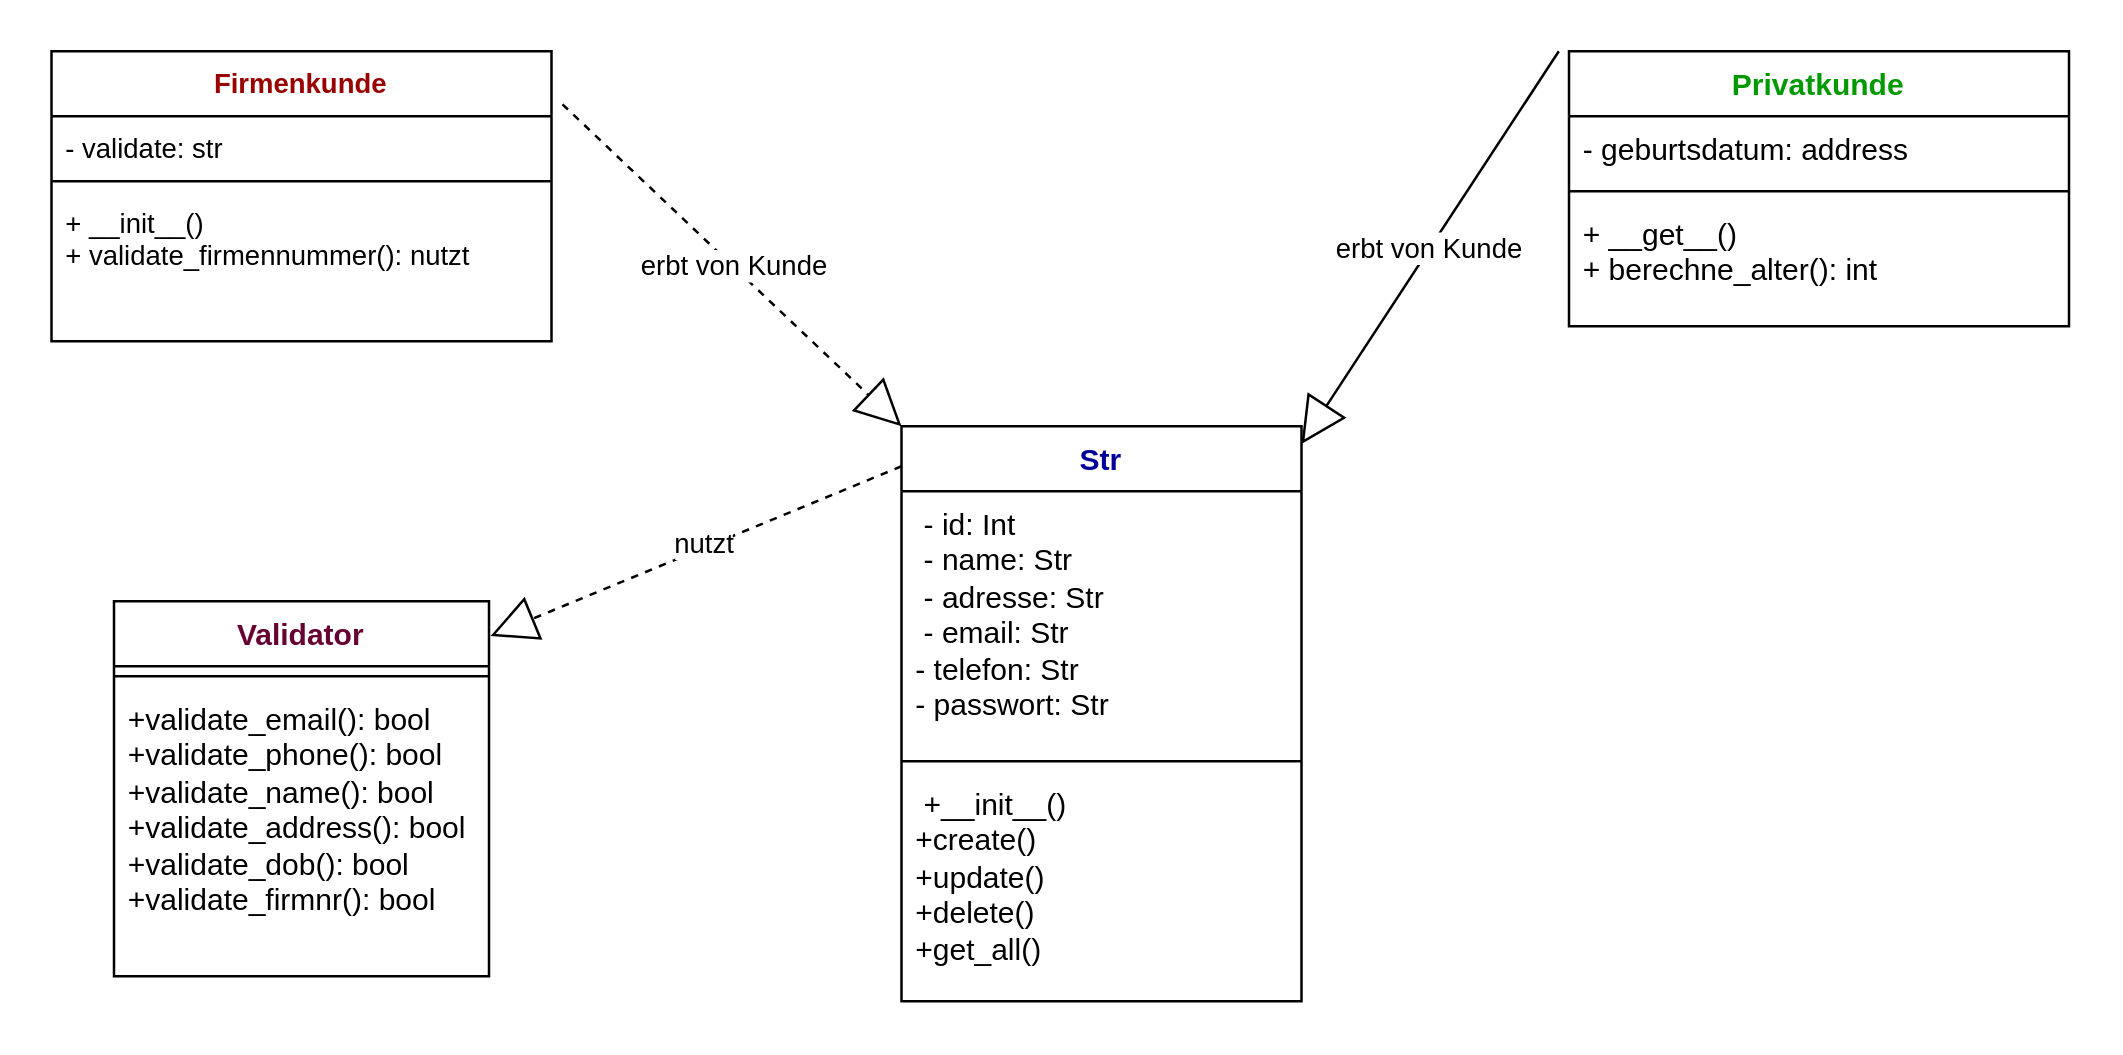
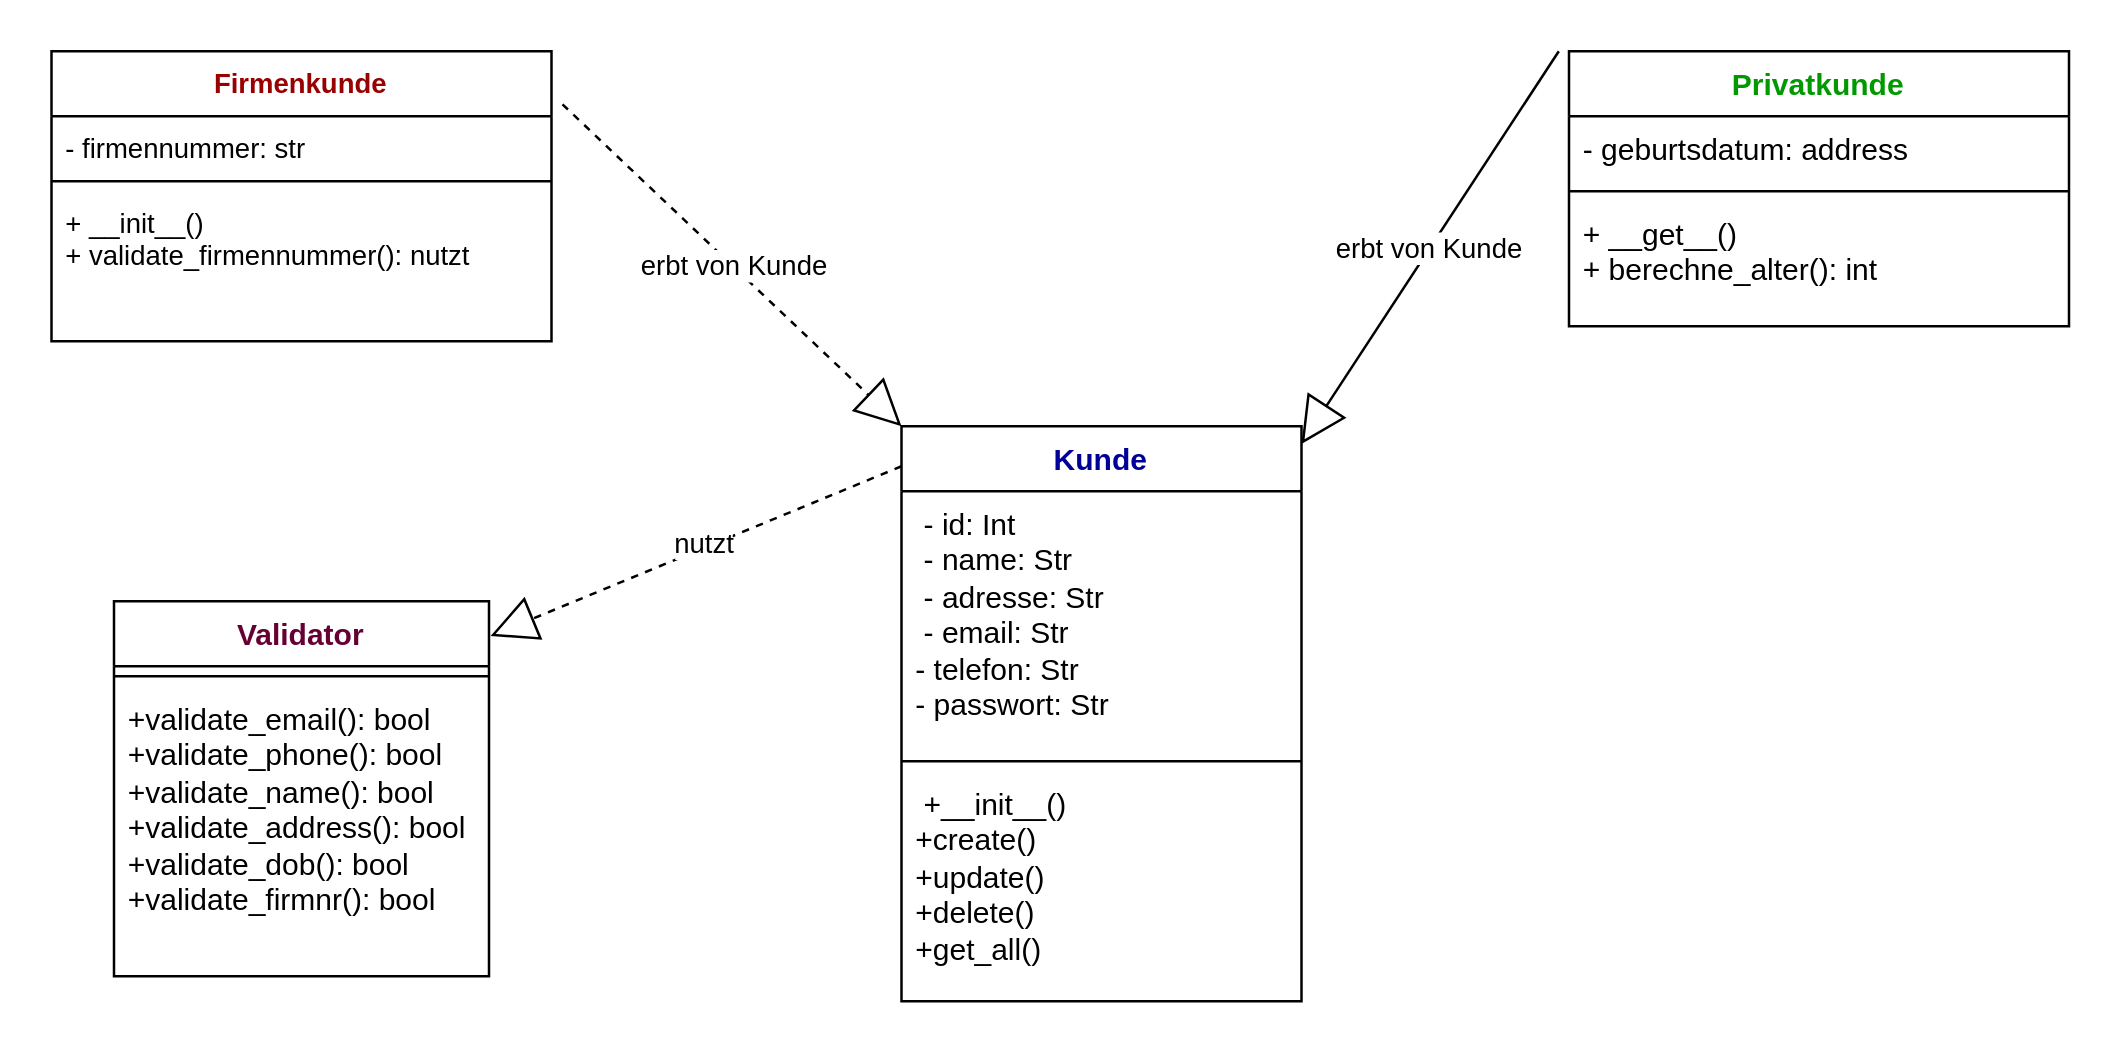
  <mxCell id="0" />
  <mxCell id="1" parent="0" />
- <mxCell id="2" value="&lt;font style=&quot;color: rgb(0, 0, 153);&quot;&gt;Str           &lt;/font&gt;" style="swimlane;fontStyle=1;align=center;verticalAlign=top;childLayout=stackLayout;horizontal=1;startSize=26;horizontalStack=0;resizeParent=1;resizeParentMax=0;resizeLast=0;collapsible=1;marginBottom=0;whiteSpace=wrap;html=1;" vertex="1" parent="1"><mxGeometry x="360" y="170" width="160" height="230" as="geometry"><mxRectangle x="200" y="120" width="80" height="30" as="alternateBounds" /></mxGeometry></mxCell>
+ <mxCell id="2" value="&lt;font style=&quot;color: rgb(0, 0, 153);&quot;&gt;Kunde           &lt;/font&gt;" style="swimlane;fontStyle=1;align=center;verticalAlign=top;childLayout=stackLayout;horizontal=1;startSize=26;horizontalStack=0;resizeParent=1;resizeParentMax=0;resizeLast=0;collapsible=1;marginBottom=0;whiteSpace=wrap;html=1;" vertex="1" parent="1"><mxGeometry x="360" y="170" width="160" height="230" as="geometry"><mxRectangle x="200" y="120" width="80" height="30" as="alternateBounds" /></mxGeometry></mxCell>
  <mxCell id="3" value="&lt;div&gt;&amp;nbsp;- id: Int&amp;nbsp; &amp;nbsp; &amp;nbsp; &amp;nbsp; &amp;nbsp; &amp;nbsp; &amp;nbsp; &amp;nbsp; &amp;nbsp; &amp;nbsp; &amp;nbsp;&lt;/div&gt;&lt;div&gt;&amp;nbsp;- name: Str&amp;nbsp; &amp;nbsp; &amp;nbsp; &amp;nbsp; &amp;nbsp; &amp;nbsp; &amp;nbsp; &amp;nbsp; &amp;nbsp; &amp;nbsp;&lt;/div&gt;&lt;div&gt;&amp;nbsp;- adresse: Str&amp;nbsp; &amp;nbsp; &amp;nbsp; &amp;nbsp; &amp;nbsp; &amp;nbsp; &amp;nbsp; &amp;nbsp; &amp;nbsp;&lt;/div&gt;&lt;div&gt;&amp;nbsp;- email: Str&amp;nbsp; &amp;nbsp; &amp;nbsp; &amp;nbsp; &amp;nbsp; &amp;nbsp; &amp;nbsp; &amp;nbsp; &amp;nbsp; &amp;nbsp;&lt;/div&gt;&lt;div&gt;- telefon: Str&amp;nbsp; &amp;nbsp; &amp;nbsp; &amp;nbsp; &amp;nbsp; &amp;nbsp; &amp;nbsp; &amp;nbsp; &amp;nbsp;&lt;/div&gt;&lt;div&gt;- passwort: Str&amp;nbsp;&lt;/div&gt;" style="text;strokeColor=none;fillColor=none;align=left;verticalAlign=top;spacingLeft=4;spacingRight=4;overflow=hidden;rotatable=0;points=[[0,0.5],[1,0.5]];portConstraint=eastwest;whiteSpace=wrap;html=1;" vertex="1" parent="2"><mxGeometry y="26" width="160" height="104" as="geometry" /></mxCell>
  <mxCell id="4" value="" style="line;strokeWidth=1;fillColor=none;align=left;verticalAlign=middle;spacingTop=-1;spacingLeft=3;spacingRight=3;rotatable=0;labelPosition=right;points=[];portConstraint=eastwest;strokeColor=inherit;" vertex="1" parent="2"><mxGeometry y="130" width="160" height="8" as="geometry" /></mxCell>
  <mxCell id="5" value="&lt;div&gt;&amp;nbsp;+__init__()&amp;nbsp; &amp;nbsp; &amp;nbsp; &amp;nbsp; &amp;nbsp; &amp;nbsp; &amp;nbsp;&amp;nbsp;&lt;/div&gt;&lt;div&gt;+create()&amp;nbsp; &amp;nbsp; &amp;nbsp; &amp;nbsp; &amp;nbsp; &amp;nbsp; &amp;nbsp; &amp;nbsp;&amp;nbsp;&lt;/div&gt;&lt;div&gt;+update()&amp;nbsp; &amp;nbsp; &amp;nbsp; &amp;nbsp; &amp;nbsp; &amp;nbsp; &amp;nbsp; &amp;nbsp;&amp;nbsp;&lt;/div&gt;&lt;div&gt;+delete()&amp;nbsp;&lt;/div&gt;&lt;div&gt;+get_all()&amp;nbsp;&amp;nbsp;&amp;nbsp;&lt;/div&gt;" style="text;strokeColor=none;fillColor=none;align=left;verticalAlign=top;spacingLeft=4;spacingRight=4;overflow=hidden;rotatable=0;points=[[0,0.5],[1,0.5]];portConstraint=eastwest;whiteSpace=wrap;html=1;" vertex="1" parent="2"><mxGeometry y="138" width="160" height="92" as="geometry" /></mxCell>
  <mxCell id="6" value="&lt;span class=&quot;hljs-keyword&quot;&gt;&lt;font style=&quot;color: rgb(102, 0, 51);&quot;&gt;Validator&lt;/font&gt;&lt;/span&gt;" style="swimlane;fontStyle=1;align=center;verticalAlign=top;childLayout=stackLayout;horizontal=1;startSize=26;horizontalStack=0;resizeParent=1;resizeParentMax=0;resizeLast=0;collapsible=1;marginBottom=0;whiteSpace=wrap;html=1;" vertex="1" parent="1"><mxGeometry x="45" y="240" width="150" height="150" as="geometry" /></mxCell>
  <mxCell id="7" value="" style="line;strokeWidth=1;fillColor=none;align=left;verticalAlign=middle;spacingTop=-1;spacingLeft=3;spacingRight=3;rotatable=0;labelPosition=right;points=[];portConstraint=eastwest;strokeColor=inherit;" vertex="1" parent="6"><mxGeometry y="26" width="150" height="8" as="geometry" /></mxCell>
  <mxCell id="8" value="&lt;div&gt;+validate_email(): bool&lt;/div&gt;&lt;div&gt;+validate_phone(): bool&lt;/div&gt;&lt;div&gt;+validate_name(): bool&lt;/div&gt;&lt;div&gt;+validate_address(): bool&lt;/div&gt;&lt;div&gt;+validate_dob(): bool&lt;/div&gt;&lt;div&gt;+validate_firmnr(): bool&lt;/div&gt;" style="text;strokeColor=none;fillColor=none;align=left;verticalAlign=top;spacingLeft=4;spacingRight=4;overflow=hidden;rotatable=0;points=[[0,0.5],[1,0.5]];portConstraint=eastwest;whiteSpace=wrap;html=1;" vertex="1" parent="6"><mxGeometry y="34" width="150" height="116" as="geometry" /></mxCell>
  <mxCell id="9" value="&lt;font style=&quot;color: rgb(0, 153, 0);&quot;&gt;Privatkunde&lt;/font&gt;" style="swimlane;fontStyle=1;align=center;verticalAlign=top;childLayout=stackLayout;horizontal=1;startSize=26;horizontalStack=0;resizeParent=1;resizeParentMax=0;resizeLast=0;collapsible=1;marginBottom=0;whiteSpace=wrap;html=1;" vertex="1" parent="1"><mxGeometry x="627" y="20" width="200" height="110" as="geometry" /></mxCell>
  <mxCell id="10" value="&lt;div&gt;- geburtsdatum: address&lt;/div&gt;&lt;div&gt;&lt;br&gt;&lt;/div&gt;" style="text;strokeColor=none;fillColor=none;align=left;verticalAlign=top;spacingLeft=4;spacingRight=4;overflow=hidden;rotatable=0;points=[[0,0.5],[1,0.5]];portConstraint=eastwest;whiteSpace=wrap;html=1;" vertex="1" parent="9"><mxGeometry y="26" width="200" height="26" as="geometry" /></mxCell>
  <mxCell id="11" value="" style="line;strokeWidth=1;fillColor=none;align=left;verticalAlign=middle;spacingTop=-1;spacingLeft=3;spacingRight=3;rotatable=0;labelPosition=right;points=[];portConstraint=eastwest;strokeColor=inherit;" vertex="1" parent="9"><mxGeometry y="52" width="200" height="8" as="geometry" /></mxCell>
  <mxCell id="12" value="&lt;div&gt;+ __get__()&lt;/div&gt;&lt;div&gt;+ berechne_alter(): int&lt;/div&gt;&lt;div&gt;&lt;br&gt;&lt;/div&gt;" style="text;strokeColor=none;fillColor=none;align=left;verticalAlign=top;spacingLeft=4;spacingRight=4;overflow=hidden;rotatable=0;points=[[0,0.5],[1,0.5]];portConstraint=eastwest;whiteSpace=wrap;html=1;" vertex="1" parent="9"><mxGeometry y="60" width="200" height="50" as="geometry" /></mxCell>
  <mxCell id="13" value="&lt;div&gt;&lt;div&gt;erbt von Kunde&lt;/div&gt;&lt;/div&gt;" style="endArrow=block;endSize=16;endFill=0;html=1;rounded=0;align=center;verticalAlign=middle;fontFamily=Helvetica;fontSize=11;fontColor=default;labelBackgroundColor=default;entryX=1.013;entryY=0.083;entryDx=0;entryDy=0;entryPerimeter=0;exitX=-0.01;exitY=0.109;exitDx=0;exitDy=0;exitPerimeter=0;" edge="1" parent="1"><mxGeometry x="-0.001" width="160" relative="1" as="geometry"><mxPoint x="622.92" y="20" as="sourcePoint" /><mxPoint x="520" y="177.1" as="targetPoint" /><mxPoint as="offset" /></mxGeometry></mxCell>
  <mxCell id="14" value="&lt;div&gt;&lt;font style=&quot;color: rgb(153, 0, 0);&quot;&gt;Firmenkunde&lt;/font&gt;&lt;br&gt;&lt;/div&gt;" style="swimlane;fontStyle=1;align=center;verticalAlign=top;childLayout=stackLayout;horizontal=1;startSize=26;horizontalStack=0;resizeParent=1;resizeParentMax=0;resizeLast=0;collapsible=1;marginBottom=0;whiteSpace=wrap;html=1;fontFamily=Helvetica;fontSize=11;fontColor=default;labelBackgroundColor=default;" vertex="1" parent="1"><mxGeometry x="20" y="20" width="200" height="116" as="geometry" /></mxCell>
- <mxCell id="15" value="&lt;div&gt;- validate: str&lt;/div&gt;&lt;div&gt;&lt;br&gt;&lt;/div&gt;" style="text;strokeColor=none;fillColor=none;align=left;verticalAlign=top;spacingLeft=4;spacingRight=4;overflow=hidden;rotatable=0;points=[[0,0.5],[1,0.5]];portConstraint=eastwest;whiteSpace=wrap;html=1;fontFamily=Helvetica;fontSize=11;fontColor=default;labelBackgroundColor=default;" vertex="1" parent="14"><mxGeometry y="26" width="200" height="22" as="geometry" /></mxCell>
+ <mxCell id="15" value="&lt;div&gt;- firmennummer: str&lt;/div&gt;&lt;div&gt;&lt;br&gt;&lt;/div&gt;" style="text;strokeColor=none;fillColor=none;align=left;verticalAlign=top;spacingLeft=4;spacingRight=4;overflow=hidden;rotatable=0;points=[[0,0.5],[1,0.5]];portConstraint=eastwest;whiteSpace=wrap;html=1;fontFamily=Helvetica;fontSize=11;fontColor=default;labelBackgroundColor=default;" vertex="1" parent="14"><mxGeometry y="26" width="200" height="22" as="geometry" /></mxCell>
  <mxCell id="16" value="" style="line;strokeWidth=1;fillColor=none;align=left;verticalAlign=middle;spacingTop=-1;spacingLeft=3;spacingRight=3;rotatable=0;labelPosition=right;points=[];portConstraint=eastwest;strokeColor=inherit;fontFamily=Helvetica;fontSize=11;fontColor=default;labelBackgroundColor=default;" vertex="1" parent="14"><mxGeometry y="48" width="200" height="8" as="geometry" /></mxCell>
  <mxCell id="17" value="&lt;div&gt;+ __init__()&lt;/div&gt;&lt;div&gt;+ validate_firmennummer(): nutzt&lt;/div&gt;&lt;div&gt;&lt;br&gt;&lt;/div&gt;" style="text;strokeColor=none;fillColor=none;align=left;verticalAlign=top;spacingLeft=4;spacingRight=4;overflow=hidden;rotatable=0;points=[[0,0.5],[1,0.5]];portConstraint=eastwest;whiteSpace=wrap;html=1;fontFamily=Helvetica;fontSize=11;fontColor=default;labelBackgroundColor=default;" vertex="1" parent="14"><mxGeometry y="56" width="200" height="60" as="geometry" /></mxCell>
  <mxCell id="18" value="&lt;div&gt;erbt von Kunde&lt;/div&gt;" style="endArrow=block;endSize=16;endFill=0;html=1;rounded=0;align=center;verticalAlign=middle;fontFamily=Helvetica;fontSize=11;fontColor=default;labelBackgroundColor=default;entryX=0;entryY=0;entryDx=0;entryDy=0;exitX=1.022;exitY=0.183;exitDx=0;exitDy=0;exitPerimeter=0;dashed=1;" edge="1" parent="1" source="14" target="2"><mxGeometry x="0.005" width="160" relative="1" as="geometry"><mxPoint x="260" y="210" as="sourcePoint" /><mxPoint x="420" y="210" as="targetPoint" /><mxPoint as="offset" /></mxGeometry></mxCell>
  <mxCell id="19" style="edgeStyle=none;shape=connector;rounded=0;orthogonalLoop=1;jettySize=auto;html=1;align=center;verticalAlign=middle;fontFamily=Helvetica;fontSize=11;fontColor=default;labelBackgroundColor=default;endArrow=block;endFill=0;endSize=16;dashed=1;entryX=1.004;entryY=0.093;entryDx=0;entryDy=0;entryPerimeter=0;" edge="1" parent="1" target="6"><mxGeometry relative="1" as="geometry"><mxPoint x="360" y="186" as="sourcePoint" /><mxPoint x="183" y="274" as="targetPoint" /></mxGeometry></mxCell>
  <mxCell id="20" value="nutzt" style="edgeLabel;html=1;align=center;verticalAlign=middle;resizable=0;points=[];fontFamily=Helvetica;fontSize=11;fontColor=default;labelBackgroundColor=default;" vertex="1" connectable="0" parent="19"><mxGeometry x="-0.042" y="-2" relative="1" as="geometry"><mxPoint as="offset" /></mxGeometry></mxCell>
